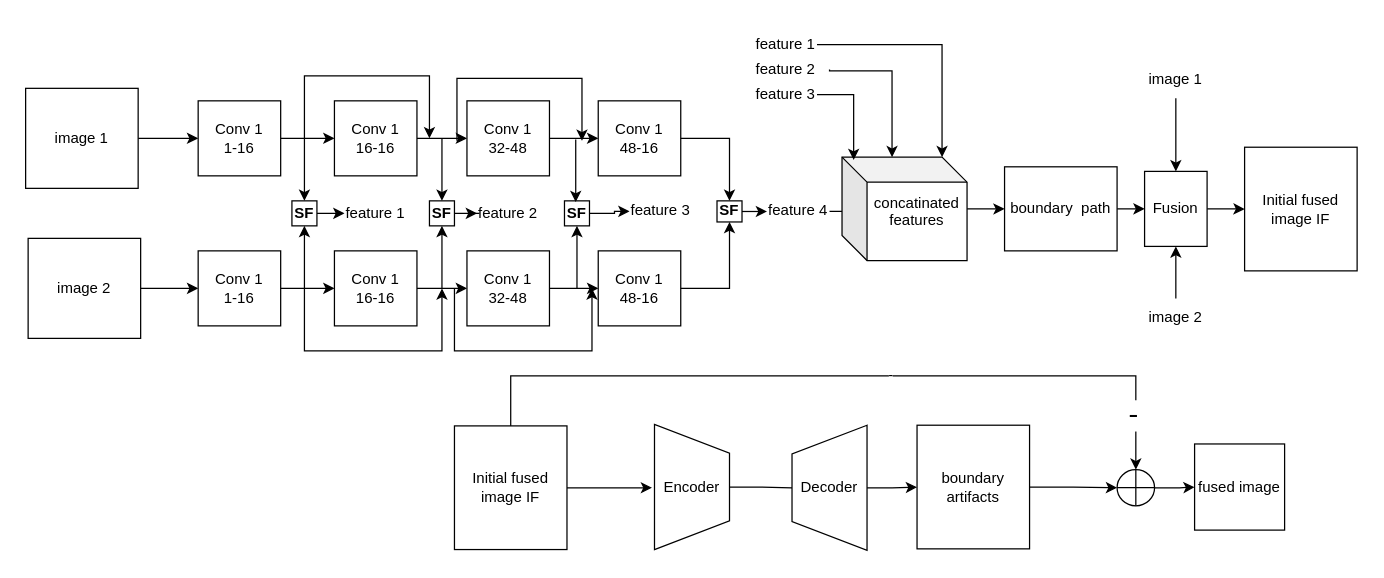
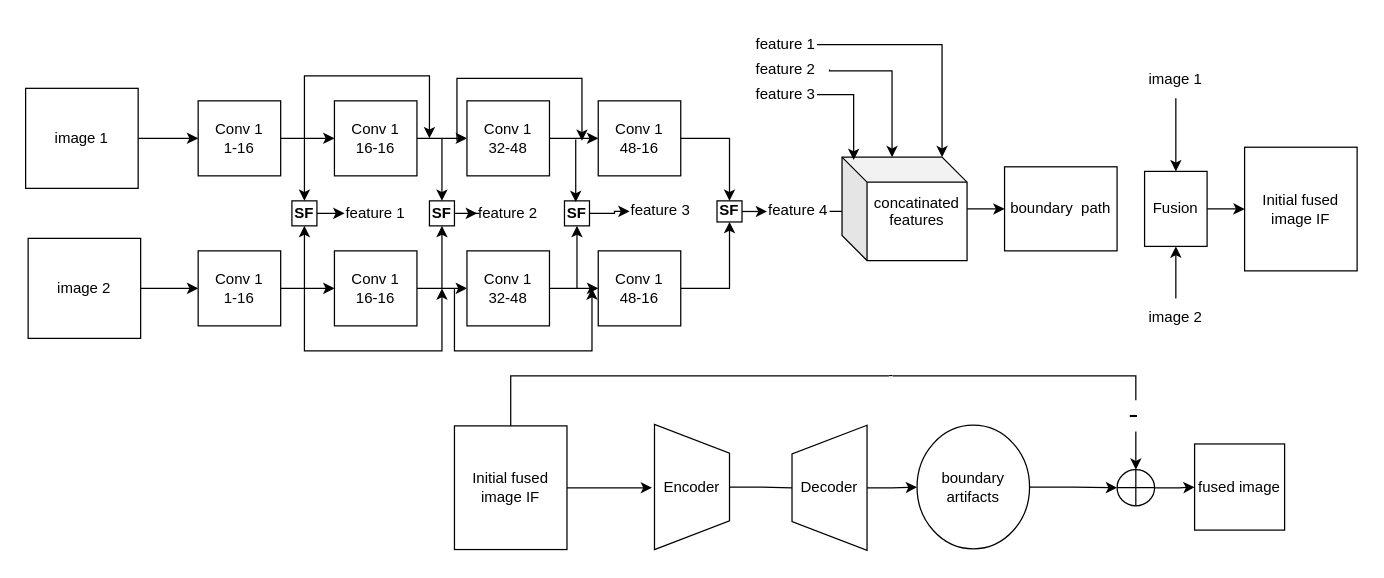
  <mxCell id="0" />
  <mxCell id="1" parent="0" />
  <mxCell id="2" value="" style="edgeStyle=orthogonalEdgeStyle;rounded=0;orthogonalLoop=1;jettySize=auto;html=1;" edge="1" parent="1" source="3" target="7"><mxGeometry relative="1" as="geometry" /></mxCell>
  <mxCell id="3" value="image 1" style="rounded=0;whiteSpace=wrap;html=1;" vertex="1" parent="1"><mxGeometry x="20" y="70" width="90" height="80" as="geometry" /></mxCell>
  <mxCell id="4" value="" style="edgeStyle=orthogonalEdgeStyle;rounded=0;orthogonalLoop=1;jettySize=auto;html=1;" edge="1" parent="1" source="5" target="9"><mxGeometry relative="1" as="geometry" /></mxCell>
  <mxCell id="5" value="image 2" style="rounded=0;whiteSpace=wrap;html=1;" vertex="1" parent="1"><mxGeometry x="22" y="190" width="90" height="80" as="geometry" /></mxCell>
  <mxCell id="6" value="" style="edgeStyle=orthogonalEdgeStyle;rounded=0;orthogonalLoop=1;jettySize=auto;html=1;" edge="1" parent="1" source="7" target="13"><mxGeometry relative="1" as="geometry" /></mxCell>
  <mxCell id="7" value="Conv 1&lt;br&gt;1-16" style="rounded=0;whiteSpace=wrap;html=1;" vertex="1" parent="1"><mxGeometry x="158" y="80" width="66" height="60" as="geometry" /></mxCell>
  <mxCell id="8" value="" style="edgeStyle=orthogonalEdgeStyle;rounded=0;orthogonalLoop=1;jettySize=auto;html=1;" edge="1" parent="1" source="9" target="11"><mxGeometry relative="1" as="geometry" /></mxCell>
  <mxCell id="9" value="Conv 1&lt;br&gt;1-16" style="rounded=0;whiteSpace=wrap;html=1;" vertex="1" parent="1"><mxGeometry x="158" y="200" width="66" height="60" as="geometry" /></mxCell>
  <mxCell id="10" value="" style="edgeStyle=orthogonalEdgeStyle;rounded=0;orthogonalLoop=1;jettySize=auto;html=1;" edge="1" parent="1" source="11" target="17"><mxGeometry relative="1" as="geometry" /></mxCell>
  <mxCell id="11" value="Conv 1&lt;br&gt;16-16" style="rounded=0;whiteSpace=wrap;html=1;" vertex="1" parent="1"><mxGeometry x="267" y="200" width="66" height="60" as="geometry" /></mxCell>
  <mxCell id="12" value="" style="edgeStyle=orthogonalEdgeStyle;rounded=0;orthogonalLoop=1;jettySize=auto;html=1;" edge="1" parent="1" source="13" target="15"><mxGeometry relative="1" as="geometry" /></mxCell>
  <mxCell id="13" value="Conv 1&lt;br&gt;16-16" style="rounded=0;whiteSpace=wrap;html=1;" vertex="1" parent="1"><mxGeometry x="267" y="80" width="66" height="60" as="geometry" /></mxCell>
  <mxCell id="14" value="" style="edgeStyle=orthogonalEdgeStyle;rounded=0;orthogonalLoop=1;jettySize=auto;html=1;" edge="1" parent="1" source="15" target="19"><mxGeometry relative="1" as="geometry" /></mxCell>
  <mxCell id="15" value="Conv 1&lt;br&gt;32-48" style="rounded=0;whiteSpace=wrap;html=1;" vertex="1" parent="1"><mxGeometry x="373" y="80" width="66" height="60" as="geometry" /></mxCell>
  <mxCell id="16" value="" style="edgeStyle=orthogonalEdgeStyle;rounded=0;orthogonalLoop=1;jettySize=auto;html=1;" edge="1" parent="1" source="17" target="18"><mxGeometry relative="1" as="geometry" /></mxCell>
  <mxCell id="17" value="Conv 1&lt;br&gt;32-48" style="rounded=0;whiteSpace=wrap;html=1;" vertex="1" parent="1"><mxGeometry x="373" y="200" width="66" height="60" as="geometry" /></mxCell>
  <mxCell id="18" value="Conv 1&lt;br&gt;48-16" style="rounded=0;whiteSpace=wrap;html=1;" vertex="1" parent="1"><mxGeometry x="478" y="200" width="66" height="60" as="geometry" /></mxCell>
  <mxCell id="19" value="Conv 1&lt;br&gt;48-16" style="rounded=0;whiteSpace=wrap;html=1;" vertex="1" parent="1"><mxGeometry x="478" y="80" width="66" height="60" as="geometry" /></mxCell>
  <mxCell id="20" value="" style="edgeStyle=orthogonalEdgeStyle;rounded=0;orthogonalLoop=1;jettySize=auto;html=1;" edge="1" parent="1" source="21" target="40"><mxGeometry relative="1" as="geometry" /></mxCell>
  <mxCell id="21" value="&lt;b&gt;SF&lt;/b&gt;" style="rounded=0;whiteSpace=wrap;html=1;" vertex="1" parent="1"><mxGeometry x="233" y="160" width="20" height="20" as="geometry" /></mxCell>
  <mxCell id="22" value="" style="edgeStyle=orthogonalEdgeStyle;rounded=0;orthogonalLoop=1;jettySize=auto;html=1;" edge="1" parent="1" source="23" target="41"><mxGeometry relative="1" as="geometry" /></mxCell>
  <mxCell id="23" value="&lt;b&gt;SF&lt;/b&gt;" style="rounded=0;whiteSpace=wrap;html=1;" vertex="1" parent="1"><mxGeometry x="343" y="160" width="20" height="20" as="geometry" /></mxCell>
  <mxCell id="24" value="" style="edgeStyle=orthogonalEdgeStyle;rounded=0;orthogonalLoop=1;jettySize=auto;html=1;" edge="1" parent="1" source="25" target="42"><mxGeometry relative="1" as="geometry" /></mxCell>
  <mxCell id="25" value="&lt;b&gt;SF&lt;/b&gt;" style="rounded=0;whiteSpace=wrap;html=1;" vertex="1" parent="1"><mxGeometry x="451" y="160" width="20" height="20" as="geometry" /></mxCell>
  <mxCell id="26" value="" style="endArrow=classic;html=1;rounded=0;entryX=0.5;entryY=0;entryDx=0;entryDy=0;" edge="1" parent="1" target="21"><mxGeometry width="50" height="50" relative="1" as="geometry"><mxPoint x="243" y="110" as="sourcePoint" /><mxPoint x="293" y="270" as="targetPoint" /></mxGeometry></mxCell>
  <mxCell id="27" value="" style="endArrow=classic;html=1;rounded=0;entryX=0.5;entryY=0;entryDx=0;entryDy=0;" edge="1" parent="1" target="23"><mxGeometry width="50" height="50" relative="1" as="geometry"><mxPoint x="353" y="110" as="sourcePoint" /><mxPoint x="253" y="170" as="targetPoint" /><Array as="points" /></mxGeometry></mxCell>
  <mxCell id="28" value="" style="endArrow=classic;html=1;rounded=0;entryX=0.5;entryY=1;entryDx=0;entryDy=0;" edge="1" parent="1" target="21"><mxGeometry width="50" height="50" relative="1" as="geometry"><mxPoint x="243" y="230" as="sourcePoint" /><mxPoint x="253" y="170" as="targetPoint" /></mxGeometry></mxCell>
  <mxCell id="29" value="" style="endArrow=classic;html=1;rounded=0;entryX=0.5;entryY=1;entryDx=0;entryDy=0;" edge="1" parent="1" target="23"><mxGeometry width="50" height="50" relative="1" as="geometry"><mxPoint x="353" y="230" as="sourcePoint" /><mxPoint x="253" y="190" as="targetPoint" /></mxGeometry></mxCell>
  <mxCell id="30" value="" style="endArrow=classic;html=1;rounded=0;" edge="1" parent="1"><mxGeometry width="50" height="50" relative="1" as="geometry"><mxPoint x="243" y="230" as="sourcePoint" /><mxPoint x="353" y="230" as="targetPoint" /><Array as="points"><mxPoint x="243" y="280" /><mxPoint x="353" y="280" /><mxPoint x="353" y="250" /></Array></mxGeometry></mxCell>
  <mxCell id="31" value="" style="endArrow=classic;html=1;rounded=0;" edge="1" parent="1"><mxGeometry width="50" height="50" relative="1" as="geometry"><mxPoint x="363" y="230" as="sourcePoint" /><mxPoint x="473" y="230" as="targetPoint" /><Array as="points"><mxPoint x="363" y="280" /><mxPoint x="473" y="280" /></Array></mxGeometry></mxCell>
  <mxCell id="32" value="" style="endArrow=classic;html=1;rounded=0;" edge="1" parent="1"><mxGeometry width="50" height="50" relative="1" as="geometry"><mxPoint x="243" y="110" as="sourcePoint" /><mxPoint x="343" y="110" as="targetPoint" /><Array as="points"><mxPoint x="243" y="80" /><mxPoint x="243" y="60" /><mxPoint x="253" y="60" /><mxPoint x="303" y="60" /><mxPoint x="343" y="60" /></Array></mxGeometry></mxCell>
  <mxCell id="33" value="" style="endArrow=classic;html=1;rounded=0;" edge="1" parent="1"><mxGeometry width="50" height="50" relative="1" as="geometry"><mxPoint x="365" y="112" as="sourcePoint" /><mxPoint x="465" y="112" as="targetPoint" /><Array as="points"><mxPoint x="365" y="82" /><mxPoint x="365" y="62" /><mxPoint x="375" y="62" /><mxPoint x="425" y="62" /><mxPoint x="465" y="62" /></Array></mxGeometry></mxCell>
  <mxCell id="34" value="" style="endArrow=classic;html=1;rounded=0;entryX=0.5;entryY=0;entryDx=0;entryDy=0;" edge="1" parent="1"><mxGeometry width="50" height="50" relative="1" as="geometry"><mxPoint x="460" y="111" as="sourcePoint" /><mxPoint x="460" y="161" as="targetPoint" /><Array as="points" /></mxGeometry></mxCell>
  <mxCell id="35" value="" style="endArrow=classic;html=1;rounded=0;entryX=0.5;entryY=1;entryDx=0;entryDy=0;" edge="1" parent="1" target="25"><mxGeometry width="50" height="50" relative="1" as="geometry"><mxPoint x="461" y="230" as="sourcePoint" /><mxPoint x="470" y="171" as="targetPoint" /><Array as="points" /></mxGeometry></mxCell>
  <mxCell id="36" value="" style="edgeStyle=orthogonalEdgeStyle;rounded=0;orthogonalLoop=1;jettySize=auto;html=1;" edge="1" parent="1" source="37" target="44"><mxGeometry relative="1" as="geometry" /></mxCell>
  <mxCell id="37" value="&lt;b&gt;SF&lt;/b&gt;" style="rounded=0;whiteSpace=wrap;html=1;" vertex="1" parent="1"><mxGeometry x="573" y="160" width="20" height="16.88" as="geometry" /></mxCell>
  <mxCell id="38" value="" style="endArrow=classic;html=1;rounded=0;entryX=0.5;entryY=0;entryDx=0;entryDy=0;exitX=1;exitY=0.5;exitDx=0;exitDy=0;" edge="1" parent="1" source="19" target="37"><mxGeometry width="50" height="50" relative="1" as="geometry"><mxPoint x="243" y="210" as="sourcePoint" /><mxPoint x="293" y="160" as="targetPoint" /><Array as="points"><mxPoint x="583" y="110" /></Array></mxGeometry></mxCell>
  <mxCell id="39" value="" style="endArrow=classic;html=1;rounded=0;entryX=0.5;entryY=1;entryDx=0;entryDy=0;exitX=1;exitY=0.5;exitDx=0;exitDy=0;" edge="1" parent="1" source="18" target="37"><mxGeometry width="50" height="50" relative="1" as="geometry"><mxPoint x="554" y="120" as="sourcePoint" /><mxPoint x="598" y="145" as="targetPoint" /><Array as="points"><mxPoint x="583" y="230" /></Array></mxGeometry></mxCell>
  <mxCell id="40" value="feature 1" style="text;html=1;align=center;verticalAlign=middle;whiteSpace=wrap;rounded=0;" vertex="1" parent="1"><mxGeometry x="275" y="155" width="50" height="30" as="geometry" /></mxCell>
  <mxCell id="41" value="feature 2" style="text;html=1;align=center;verticalAlign=middle;whiteSpace=wrap;rounded=0;" vertex="1" parent="1"><mxGeometry x="381" y="155" width="50" height="30" as="geometry" /></mxCell>
  <mxCell id="42" value="feature 3" style="text;html=1;align=center;verticalAlign=middle;whiteSpace=wrap;rounded=0;" vertex="1" parent="1"><mxGeometry x="503" y="153.44" width="50" height="30" as="geometry" /></mxCell>
  <mxCell id="43" value="" style="edgeStyle=orthogonalEdgeStyle;rounded=0;orthogonalLoop=1;jettySize=auto;html=1;" edge="1" parent="1" source="44" target="46"><mxGeometry relative="1" as="geometry" /></mxCell>
  <mxCell id="44" value="feature 4" style="text;html=1;align=center;verticalAlign=middle;whiteSpace=wrap;rounded=0;" vertex="1" parent="1"><mxGeometry x="613" y="153.44" width="50" height="30" as="geometry" /></mxCell>
  <mxCell id="45" value="" style="edgeStyle=orthogonalEdgeStyle;rounded=0;orthogonalLoop=1;jettySize=auto;html=1;" edge="1" parent="1" source="46" target="53"><mxGeometry relative="1" as="geometry" /></mxCell>
  <mxCell id="46" value="concatinated features&lt;div&gt;&lt;br/&gt;&lt;/div&gt;" style="shape=cube;whiteSpace=wrap;html=1;boundedLbl=1;backgroundOutline=1;darkOpacity=0.05;darkOpacity2=0.1;" vertex="1" parent="1"><mxGeometry x="673" y="125.05" width="100" height="82.66" as="geometry" /></mxCell>
  <mxCell id="47" value="feature 1" style="text;html=1;align=center;verticalAlign=middle;whiteSpace=wrap;rounded=0;" vertex="1" parent="1"><mxGeometry x="603" y="20" width="50" height="30" as="geometry" /></mxCell>
  <mxCell id="48" value="" style="edgeStyle=orthogonalEdgeStyle;rounded=0;orthogonalLoop=1;jettySize=auto;html=1;entryX=0;entryY=0;entryDx=40;entryDy=0;entryPerimeter=0;" edge="1" parent="1" target="46"><mxGeometry relative="1" as="geometry"><mxPoint x="663" y="55" as="sourcePoint" /><mxPoint x="738" y="124.22" as="targetPoint" /><Array as="points"><mxPoint x="713" y="56" /></Array></mxGeometry></mxCell>
  <mxCell id="49" value="feature 2" style="text;html=1;align=center;verticalAlign=middle;whiteSpace=wrap;rounded=0;" vertex="1" parent="1"><mxGeometry x="603" y="40" width="50" height="30" as="geometry" /></mxCell>
  <mxCell id="50" value="" style="edgeStyle=orthogonalEdgeStyle;rounded=0;orthogonalLoop=1;jettySize=auto;html=1;entryX=0.093;entryY=0.027;entryDx=0;entryDy=0;entryPerimeter=0;" edge="1" parent="1" source="51" target="46"><mxGeometry relative="1" as="geometry"><mxPoint x="703" y="120" as="targetPoint" /></mxGeometry></mxCell>
  <mxCell id="51" value="feature 3" style="text;html=1;align=center;verticalAlign=middle;whiteSpace=wrap;rounded=0;" vertex="1" parent="1"><mxGeometry x="603" y="60" width="50" height="30" as="geometry" /></mxCell>
- <mxCell id="52" value="" style="edgeStyle=orthogonalEdgeStyle;rounded=0;orthogonalLoop=1;jettySize=auto;html=1;" edge="1" parent="1" source="53" target="56"><mxGeometry relative="1" as="geometry" /></mxCell>
  <mxCell id="53" value="boundary&amp;nbsp; path" style="rounded=0;whiteSpace=wrap;html=1;" vertex="1" parent="1"><mxGeometry x="803" y="132.77" width="90" height="67.23" as="geometry" /></mxCell>
  <mxCell id="54" value="Initial fused image IF" style="rounded=0;whiteSpace=wrap;html=1;" vertex="1" parent="1"><mxGeometry x="995" y="117.1" width="90" height="98.9" as="geometry" /></mxCell>
  <mxCell id="55" value="" style="edgeStyle=orthogonalEdgeStyle;rounded=0;orthogonalLoop=1;jettySize=auto;html=1;" edge="1" parent="1" source="56" target="54"><mxGeometry relative="1" as="geometry" /></mxCell>
  <mxCell id="56" value="Fusion" style="rounded=0;whiteSpace=wrap;html=1;" vertex="1" parent="1"><mxGeometry x="915" y="136.43" width="50" height="60" as="geometry" /></mxCell>
  <mxCell id="57" value="" style="endArrow=classic;html=1;rounded=0;entryX=0;entryY=0;entryDx=80;entryDy=0;entryPerimeter=0;exitX=1;exitY=0.5;exitDx=0;exitDy=0;" edge="1" parent="1" source="47" target="46"><mxGeometry width="50" height="50" relative="1" as="geometry"><mxPoint x="413" y="250" as="sourcePoint" /><mxPoint x="463" y="200" as="targetPoint" /><Array as="points"><mxPoint x="753" y="35" /></Array></mxGeometry></mxCell>
  <mxCell id="58" value="" style="edgeStyle=orthogonalEdgeStyle;rounded=0;orthogonalLoop=1;jettySize=auto;html=1;" edge="1" parent="1" source="59" target="56"><mxGeometry relative="1" as="geometry" /></mxCell>
  <mxCell id="59" value="image 1" style="text;html=1;align=center;verticalAlign=middle;whiteSpace=wrap;rounded=0;" vertex="1" parent="1"><mxGeometry x="915" y="48" width="50" height="30" as="geometry" /></mxCell>
  <mxCell id="60" value="" style="edgeStyle=orthogonalEdgeStyle;rounded=0;orthogonalLoop=1;jettySize=auto;html=1;" edge="1" parent="1" source="61" target="56"><mxGeometry relative="1" as="geometry" /></mxCell>
  <mxCell id="61" value="image 2" style="text;html=1;align=center;verticalAlign=middle;whiteSpace=wrap;rounded=0;" vertex="1" parent="1"><mxGeometry x="915" y="238" width="50" height="30" as="geometry" /></mxCell>
  <mxCell id="62" value="" style="edgeStyle=orthogonalEdgeStyle;rounded=0;orthogonalLoop=1;jettySize=auto;html=1;" edge="1" parent="1" source="66"><mxGeometry relative="1" as="geometry"><mxPoint x="521" y="389.5" as="targetPoint" /></mxGeometry></mxCell>
  <mxCell id="63" value="" style="edgeStyle=orthogonalEdgeStyle;rounded=0;orthogonalLoop=1;jettySize=auto;html=1;entryX=0.5;entryY=0;entryDx=0;entryDy=0;" edge="1" parent="1" source="66" target="74"><mxGeometry relative="1" as="geometry"><Array as="points"><mxPoint x="408" y="300" /><mxPoint x="908" y="300" /></Array></mxGeometry></mxCell>
  <mxCell id="64" value="-" style="edgeLabel;html=1;align=center;verticalAlign=middle;resizable=0;points=[];" connectable="0" vertex="1" parent="63"><mxGeometry x="0.115" y="1" relative="1" as="geometry"><mxPoint as="offset" /></mxGeometry></mxCell>
  <mxCell id="65" value="&lt;font style=&quot;font-size: 21px;&quot; face=&quot;Courier New&quot;&gt;-&lt;/font&gt;" style="edgeLabel;html=1;align=center;verticalAlign=middle;resizable=0;points=[];" connectable="0" vertex="1" parent="63"><mxGeometry x="0.857" y="-3" relative="1" as="geometry"><mxPoint as="offset" /></mxGeometry></mxCell>
  <mxCell id="66" value="Initial fused image IF" style="rounded=0;whiteSpace=wrap;html=1;" vertex="1" parent="1"><mxGeometry x="363" y="340" width="90" height="98.9" as="geometry" /></mxCell>
  <mxCell id="67" value="" style="edgeStyle=orthogonalEdgeStyle;rounded=0;orthogonalLoop=1;jettySize=auto;html=1;" edge="1" parent="1" source="68" target="74"><mxGeometry relative="1" as="geometry" /></mxCell>
- <mxCell id="68" value="boundary artifacts" style="rounded=0;whiteSpace=wrap;html=1;" vertex="1" parent="1"><mxGeometry x="733" y="339.45" width="90" height="98.9" as="geometry" /></mxCell>
+ <mxCell id="68" value="boundary artifacts" style="ellipse;whiteSpace=wrap;html=1;" vertex="1" parent="1"><mxGeometry x="733" y="339.45" width="90" height="98.9" as="geometry" /></mxCell>
  <mxCell id="69" value="" style="edgeStyle=orthogonalEdgeStyle;rounded=0;orthogonalLoop=1;jettySize=auto;html=1;endArrow=none;" edge="1" parent="1" source="70" target="72"><mxGeometry relative="1" as="geometry" /></mxCell>
  <mxCell id="70" value="Encoder" style="verticalLabelPosition=middle;verticalAlign=middle;html=1;shape=trapezoid;perimeter=trapezoidPerimeter;whiteSpace=wrap;size=0.23;arcSize=10;flipV=1;labelPosition=center;align=center;direction=south;" vertex="1" parent="1"><mxGeometry x="523" y="338.9" width="60" height="100" as="geometry" /></mxCell>
  <mxCell id="71" value="" style="edgeStyle=orthogonalEdgeStyle;rounded=0;orthogonalLoop=1;jettySize=auto;html=1;" edge="1" parent="1" source="72" target="68"><mxGeometry relative="1" as="geometry" /></mxCell>
  <mxCell id="72" value="Decoder" style="verticalLabelPosition=middle;verticalAlign=middle;html=1;shape=trapezoid;perimeter=trapezoidPerimeter;whiteSpace=wrap;size=0.23;arcSize=10;flipV=1;labelPosition=center;align=center;direction=north;" vertex="1" parent="1"><mxGeometry x="633" y="339.45" width="60" height="100" as="geometry" /></mxCell>
  <mxCell id="73" value="" style="edgeStyle=orthogonalEdgeStyle;rounded=0;orthogonalLoop=1;jettySize=auto;html=1;" edge="1" parent="1" source="74" target="75"><mxGeometry relative="1" as="geometry" /></mxCell>
  <mxCell id="74" value="" style="shape=orEllipse;perimeter=ellipsePerimeter;whiteSpace=wrap;html=1;backgroundOutline=1;" vertex="1" parent="1"><mxGeometry x="893" y="375" width="30" height="28.9" as="geometry" /></mxCell>
  <mxCell id="75" value="fused image" style="rounded=0;whiteSpace=wrap;html=1;" vertex="1" parent="1"><mxGeometry x="955" y="354.45" width="72" height="68.9" as="geometry" /></mxCell>
